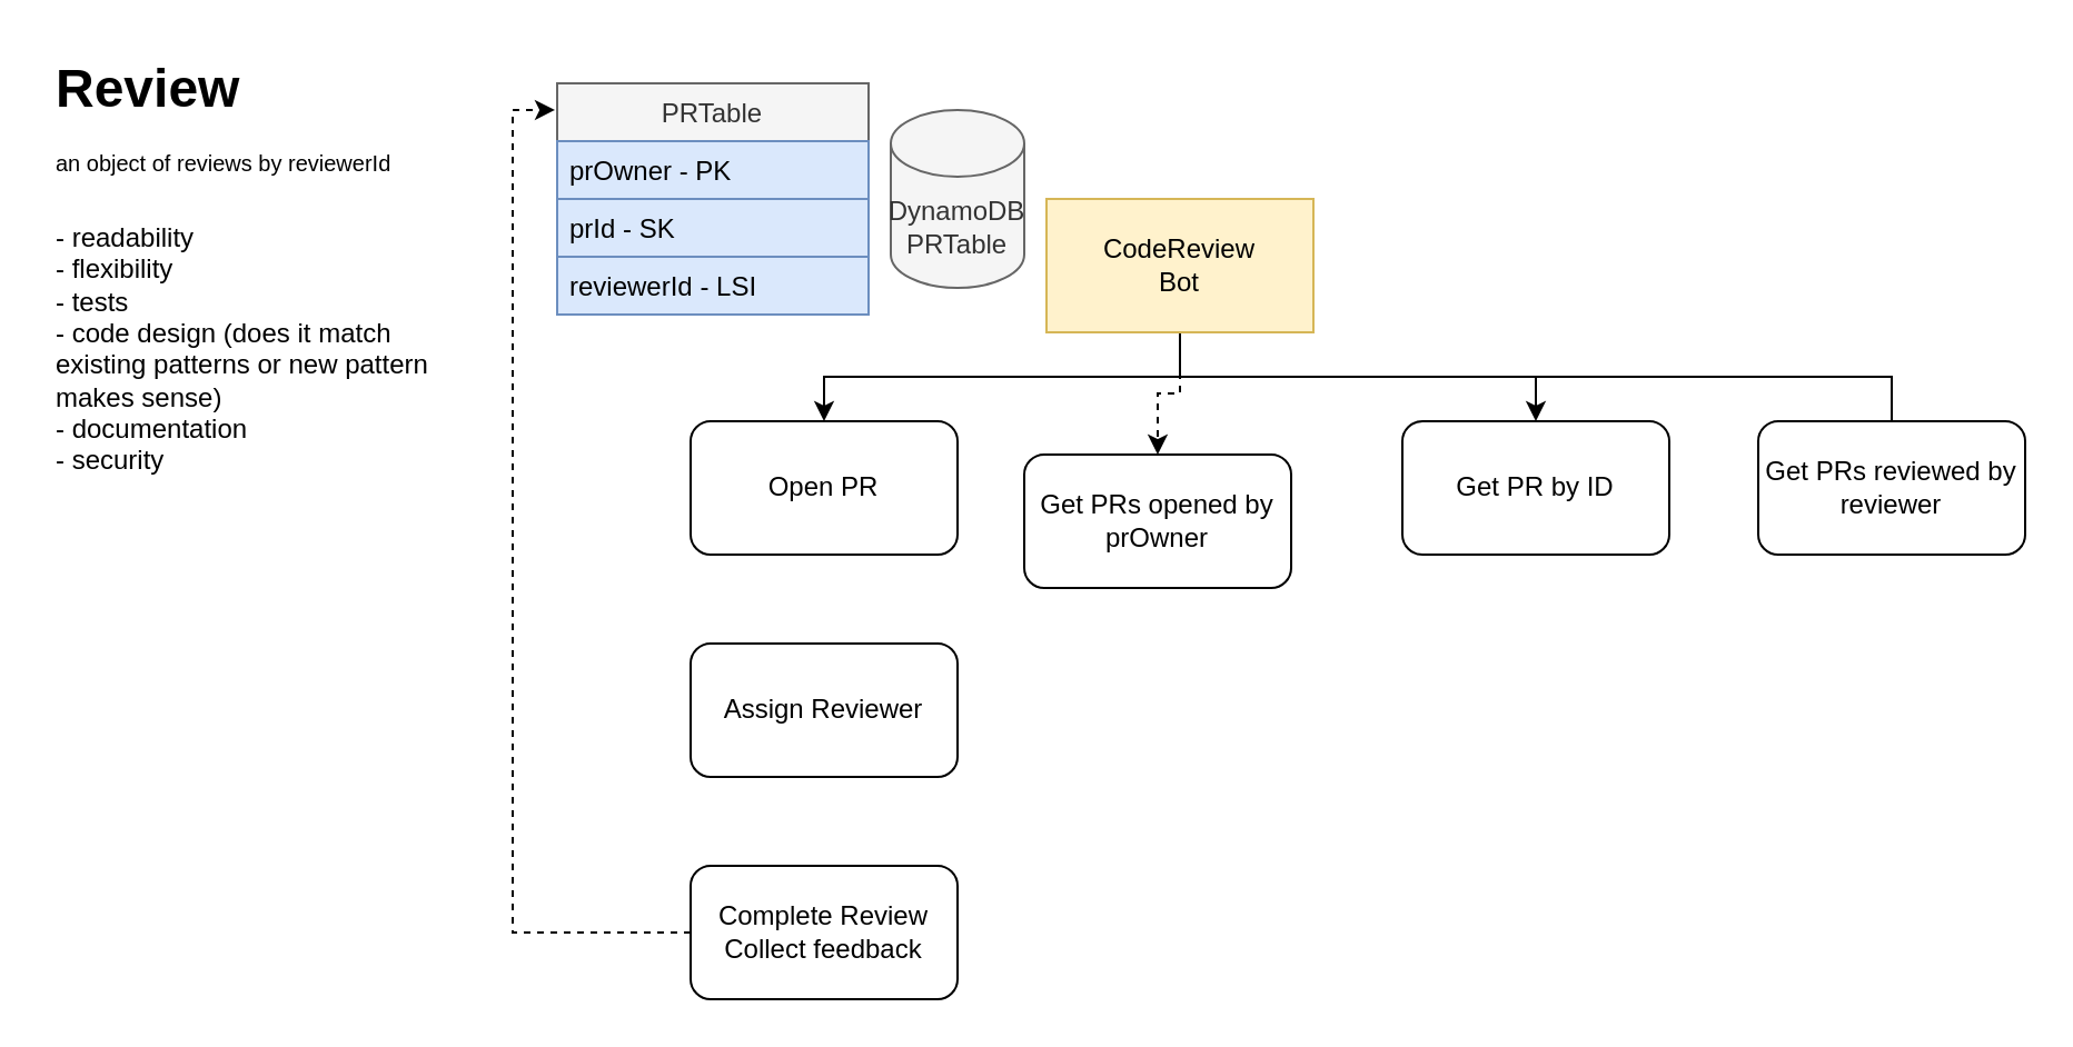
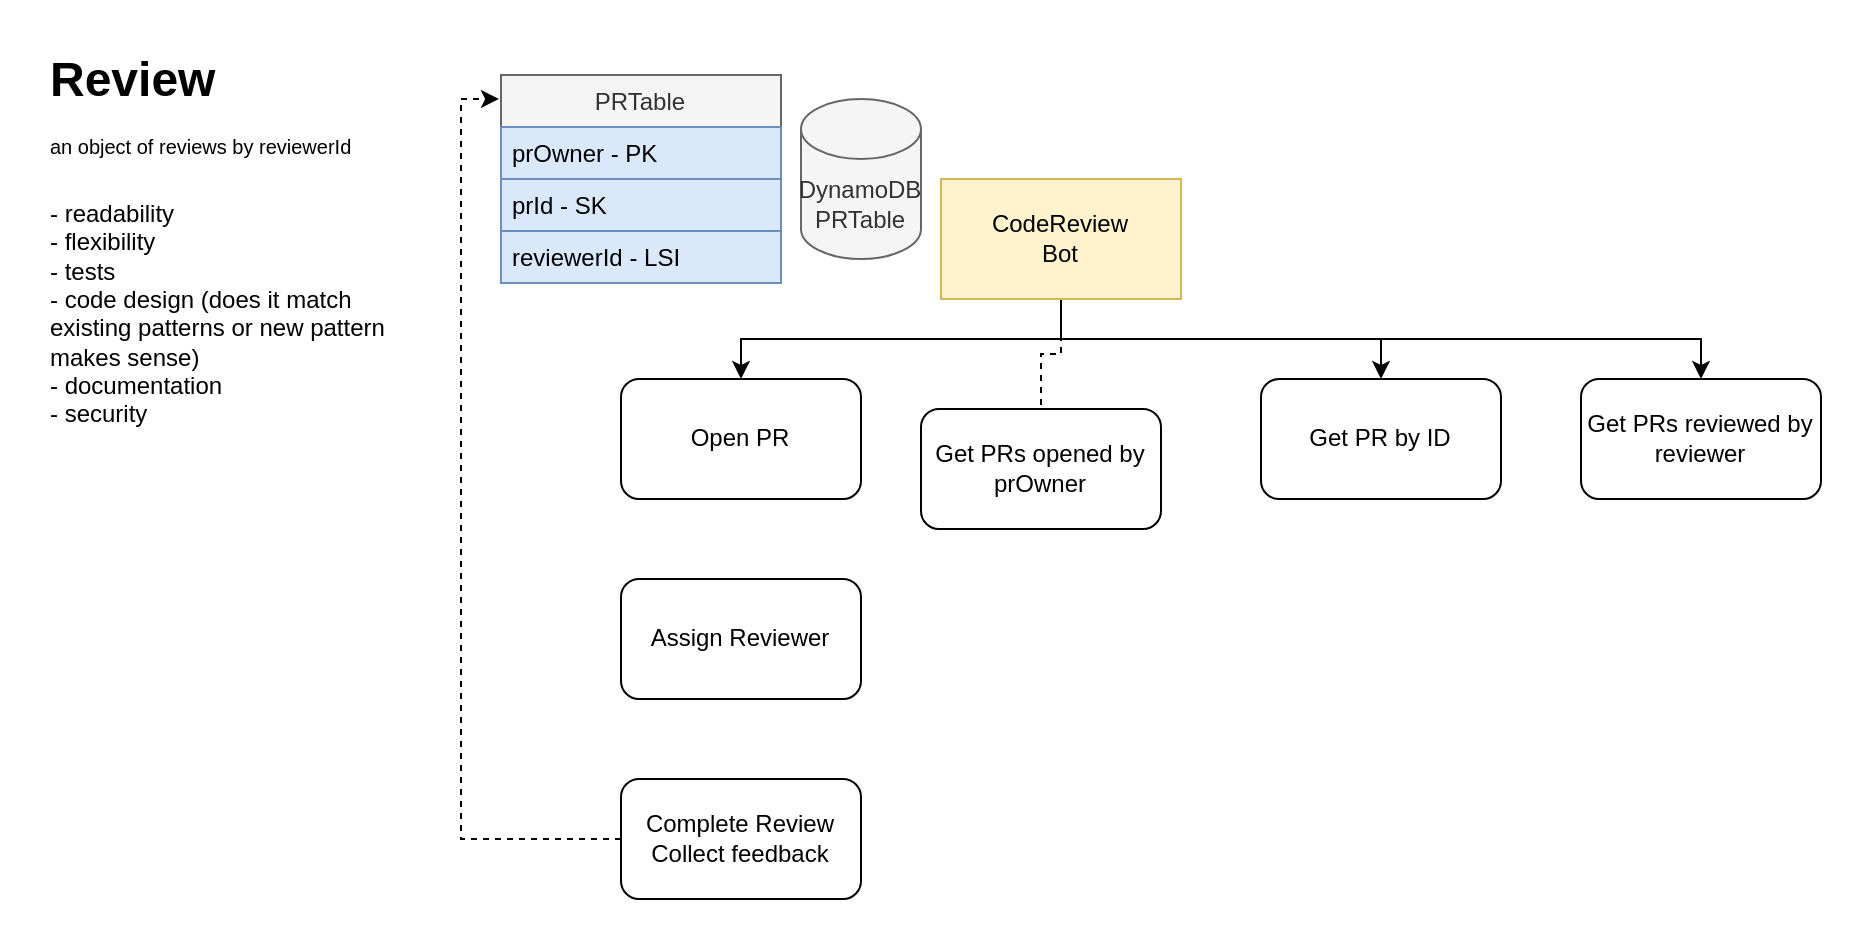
  <mxCell id="0" />
  <mxCell id="1" parent="0" />
  <mxCell id="2" style="edgeStyle=orthogonalEdgeStyle;rounded=0;orthogonalLoop=1;jettySize=auto;html=1;entryX=0.5;entryY=0;entryDx=0;entryDy=0;" edge="1" parent="1" source="6" target="12"><mxGeometry relative="1" as="geometry"><Array as="points"><mxPoint x="530" y="169" /><mxPoint x="370" y="169" /></Array></mxGeometry></mxCell>
  <mxCell id="3" style="edgeStyle=orthogonalEdgeStyle;rounded=0;orthogonalLoop=1;jettySize=auto;html=1;entryX=0.5;entryY=0;entryDx=0;entryDy=0;" edge="1" parent="1" source="6" target="13"><mxGeometry relative="1" as="geometry"><Array as="points"><mxPoint x="530" y="169" /><mxPoint x="690" y="169" /></Array></mxGeometry></mxCell>
- <mxCell id="4" style="edgeStyle=orthogonalEdgeStyle;rounded=0;orthogonalLoop=1;jettySize=auto;html=1;dashed=1;" edge="1" parent="1" source="6" target="18"><mxGeometry relative="1" as="geometry" /></mxCell>
- <mxCell id="5" style="edgeStyle=orthogonalEdgeStyle;rounded=0;orthogonalLoop=1;jettySize=auto;html=1;entryX=0.5;entryY=0;entryDx=0;entryDy=0;endArrow=none;" edge="1" parent="1" source="6" target="19"><mxGeometry relative="1" as="geometry"><Array as="points"><mxPoint x="530" y="169" /><mxPoint x="850" y="169" /></Array></mxGeometry></mxCell>
+ <mxCell id="4" style="edgeStyle=orthogonalEdgeStyle;rounded=0;orthogonalLoop=1;jettySize=auto;html=1;dashed=1;endArrow=none;" edge="1" parent="1" source="6" target="18"><mxGeometry relative="1" as="geometry" /></mxCell>
+ <mxCell id="5" style="edgeStyle=orthogonalEdgeStyle;rounded=0;orthogonalLoop=1;jettySize=auto;html=1;entryX=0.5;entryY=0;entryDx=0;entryDy=0;" edge="1" parent="1" source="6" target="19"><mxGeometry relative="1" as="geometry"><Array as="points"><mxPoint x="530" y="169" /><mxPoint x="850" y="169" /></Array></mxGeometry></mxCell>
  <mxCell id="6" value="CodeReview&lt;br&gt;Bot" style="rounded=0;whiteSpace=wrap;html=1;fillColor=#fff2cc;strokeColor=#d6b656;" vertex="1" parent="1"><mxGeometry x="470" y="89" width="120" height="60" as="geometry" /></mxCell>
  <mxCell id="7" value="DynamoDB&lt;br&gt;PRTable" style="shape=cylinder3;whiteSpace=wrap;html=1;boundedLbl=1;backgroundOutline=1;size=15;fillColor=#f5f5f5;strokeColor=#666666;fontColor=#333333;" vertex="1" parent="1"><mxGeometry x="400" y="49" width="60" height="80" as="geometry" /></mxCell>
  <mxCell id="8" value="PRTable" style="swimlane;fontStyle=0;childLayout=stackLayout;horizontal=1;startSize=26;horizontalStack=0;resizeParent=1;resizeParentMax=0;resizeLast=0;collapsible=1;marginBottom=0;fillColor=#f5f5f5;strokeColor=#666666;fontColor=#333333;" vertex="1" parent="1"><mxGeometry x="250" y="37" width="140" height="104" as="geometry" /></mxCell>
  <mxCell id="9" value="prOwner - PK" style="text;strokeColor=#6c8ebf;fillColor=#dae8fc;align=left;verticalAlign=top;spacingLeft=4;spacingRight=4;overflow=hidden;rotatable=0;points=[[0,0.5],[1,0.5]];portConstraint=eastwest;" vertex="1" parent="8"><mxGeometry y="26" width="140" height="26" as="geometry" /></mxCell>
  <mxCell id="10" value="prId - SK" style="text;strokeColor=#6c8ebf;fillColor=#dae8fc;align=left;verticalAlign=top;spacingLeft=4;spacingRight=4;overflow=hidden;rotatable=0;points=[[0,0.5],[1,0.5]];portConstraint=eastwest;" vertex="1" parent="8"><mxGeometry y="52" width="140" height="26" as="geometry" /></mxCell>
  <mxCell id="11" value="reviewerId - LSI" style="text;strokeColor=#6c8ebf;fillColor=#dae8fc;align=left;verticalAlign=top;spacingLeft=4;spacingRight=4;overflow=hidden;rotatable=0;points=[[0,0.5],[1,0.5]];portConstraint=eastwest;" vertex="1" parent="8"><mxGeometry y="78" width="140" height="26" as="geometry" /></mxCell>
  <mxCell id="12" value="Open PR" style="rounded=1;whiteSpace=wrap;html=1;" vertex="1" parent="1"><mxGeometry x="310" y="189" width="120" height="60" as="geometry" /></mxCell>
  <mxCell id="13" value="Get PR by ID" style="rounded=1;whiteSpace=wrap;html=1;" vertex="1" parent="1"><mxGeometry x="630" y="189" width="120" height="60" as="geometry" /></mxCell>
  <mxCell id="14" value="Assign Reviewer" style="rounded=1;whiteSpace=wrap;html=1;" vertex="1" parent="1"><mxGeometry x="310" y="289" width="120" height="60" as="geometry" /></mxCell>
  <mxCell id="15" style="edgeStyle=orthogonalEdgeStyle;rounded=0;orthogonalLoop=1;jettySize=auto;html=1;entryX=-0.007;entryY=0.115;entryDx=0;entryDy=0;entryPerimeter=0;dashed=1;" edge="1" parent="1" source="16" target="8"><mxGeometry relative="1" as="geometry"><Array as="points"><mxPoint x="230" y="419" /><mxPoint x="230" y="49" /></Array></mxGeometry></mxCell>
  <mxCell id="16" value="Complete Review&lt;br&gt;Collect feedback" style="rounded=1;whiteSpace=wrap;html=1;" vertex="1" parent="1"><mxGeometry x="310" y="389" width="120" height="60" as="geometry" /></mxCell>
  <mxCell id="17" value="&lt;h1&gt;Review&lt;br&gt;&lt;span style=&quot;font-weight: normal&quot;&gt;&lt;font style=&quot;font-size: 10px&quot;&gt;an object of reviews by reviewerId&lt;/font&gt;&lt;/span&gt;&lt;/h1&gt;&lt;p&gt;- readability&lt;br&gt;- flexibility&lt;br&gt;- tests&lt;br&gt;- code design (does it match existing patterns or new pattern makes sense)&lt;br&gt;- documentation&lt;br&gt;- security&lt;/p&gt;" style="text;html=1;strokeColor=none;fillColor=none;spacing=5;spacingTop=-20;whiteSpace=wrap;overflow=hidden;rounded=0;" vertex="1" parent="1"><mxGeometry x="20" y="20" width="190" height="198" as="geometry" /></mxCell>
  <mxCell id="18" value="Get PRs opened by prOwner" style="rounded=1;whiteSpace=wrap;html=1;" vertex="1" parent="1"><mxGeometry x="460" y="204" width="120" height="60" as="geometry" /></mxCell>
  <mxCell id="19" value="Get PRs reviewed by reviewer" style="rounded=1;whiteSpace=wrap;html=1;" vertex="1" parent="1"><mxGeometry x="790" y="189" width="120" height="60" as="geometry" /></mxCell>
